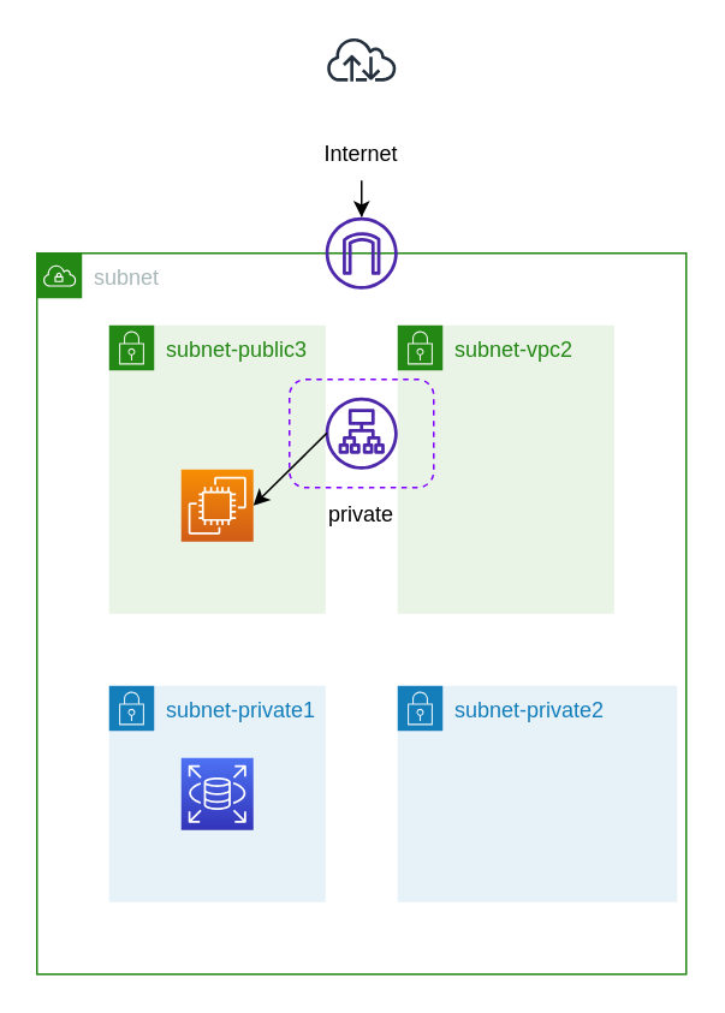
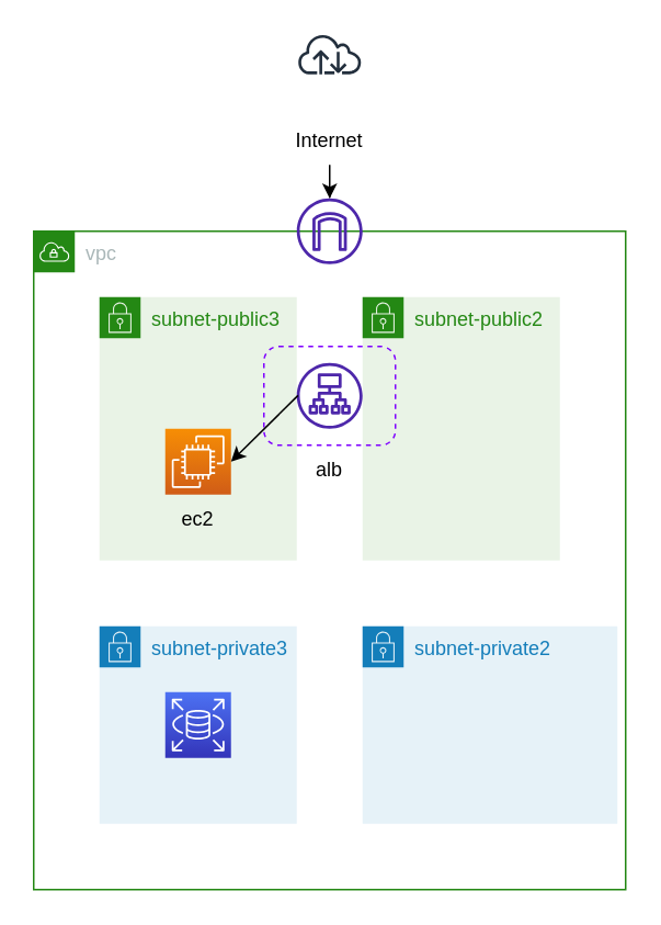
  <mxCell id="0" />
  <mxCell id="1" parent="0" />
- <mxCell id="2" value="subnet" style="points=[[0,0],[0.25,0],[0.5,0],[0.75,0],[1,0],[1,0.25],[1,0.5],[1,0.75],[1,1],[0.75,1],[0.5,1],[0.25,1],[0,1],[0,0.75],[0,0.5],[0,0.25]];outlineConnect=0;gradientColor=none;html=1;whiteSpace=wrap;fontSize=12;fontStyle=0;container=1;pointerEvents=0;collapsible=0;recursiveResize=0;shape=mxgraph.aws4.group;grIcon=mxgraph.aws4.group_vpc;strokeColor=#248814;fillColor=none;verticalAlign=top;align=left;spacingLeft=30;fontColor=#AAB7B8;dashed=0;" vertex="1" parent="1"><mxGeometry x="20" y="140" width="360" height="400" as="geometry" /></mxCell>
+ <mxCell id="2" value="vpc" style="points=[[0,0],[0.25,0],[0.5,0],[0.75,0],[1,0],[1,0.25],[1,0.5],[1,0.75],[1,1],[0.75,1],[0.5,1],[0.25,1],[0,1],[0,0.75],[0,0.5],[0,0.25]];outlineConnect=0;gradientColor=none;html=1;whiteSpace=wrap;fontSize=12;fontStyle=0;container=1;pointerEvents=0;collapsible=0;recursiveResize=0;shape=mxgraph.aws4.group;grIcon=mxgraph.aws4.group_vpc;strokeColor=#248814;fillColor=none;verticalAlign=top;align=left;spacingLeft=30;fontColor=#AAB7B8;dashed=0;" vertex="1" parent="1"><mxGeometry x="20" y="140" width="360" height="400" as="geometry" /></mxCell>
  <mxCell id="3" value="subnet-public3" style="points=[[0,0],[0.25,0],[0.5,0],[0.75,0],[1,0],[1,0.25],[1,0.5],[1,0.75],[1,1],[0.75,1],[0.5,1],[0.25,1],[0,1],[0,0.75],[0,0.5],[0,0.25]];outlineConnect=0;gradientColor=none;html=1;whiteSpace=wrap;fontSize=12;fontStyle=0;container=1;pointerEvents=0;collapsible=0;recursiveResize=0;shape=mxgraph.aws4.group;grIcon=mxgraph.aws4.group_security_group;grStroke=0;strokeColor=#248814;fillColor=#E9F3E6;verticalAlign=top;align=left;spacingLeft=30;fontColor=#248814;dashed=0;" vertex="1" parent="2"><mxGeometry x="40" y="40" width="120" height="160" as="geometry" /></mxCell>
  <mxCell id="4" value="" style="sketch=0;points=[[0,0,0],[0.25,0,0],[0.5,0,0],[0.75,0,0],[1,0,0],[0,1,0],[0.25,1,0],[0.5,1,0],[0.75,1,0],[1,1,0],[0,0.25,0],[0,0.5,0],[0,0.75,0],[1,0.25,0],[1,0.5,0],[1,0.75,0]];outlineConnect=0;fontColor=#232F3E;gradientColor=#F78E04;gradientDirection=north;fillColor=#D05C17;strokeColor=#ffffff;dashed=0;verticalLabelPosition=bottom;verticalAlign=top;align=center;html=1;fontSize=12;fontStyle=0;aspect=fixed;shape=mxgraph.aws4.resourceIcon;resIcon=mxgraph.aws4.ec2;" vertex="1" parent="3"><mxGeometry x="40" y="80" width="40" height="40" as="geometry" /></mxCell>
- <mxCell id="6" value="subnet-vpc2" style="points=[[0,0],[0.25,0],[0.5,0],[0.75,0],[1,0],[1,0.25],[1,0.5],[1,0.75],[1,1],[0.75,1],[0.5,1],[0.25,1],[0,1],[0,0.75],[0,0.5],[0,0.25]];outlineConnect=0;gradientColor=none;html=1;whiteSpace=wrap;fontSize=12;fontStyle=0;container=1;pointerEvents=0;collapsible=0;recursiveResize=0;shape=mxgraph.aws4.group;grIcon=mxgraph.aws4.group_security_group;grStroke=0;strokeColor=#248814;fillColor=#E9F3E6;verticalAlign=top;align=left;spacingLeft=30;fontColor=#248814;dashed=0;" vertex="1" parent="2"><mxGeometry x="200" y="40" width="120" height="160" as="geometry" /></mxCell>
+ <mxCell id="5" value="ec2" style="text;html=1;strokeColor=none;fillColor=none;align=center;verticalAlign=middle;whiteSpace=wrap;rounded=0;dashed=1;" vertex="1" parent="3"><mxGeometry x="30" y="120" width="60" height="30" as="geometry" /></mxCell>
+ <mxCell id="6" value="subnet-public2" style="points=[[0,0],[0.25,0],[0.5,0],[0.75,0],[1,0],[1,0.25],[1,0.5],[1,0.75],[1,1],[0.75,1],[0.5,1],[0.25,1],[0,1],[0,0.75],[0,0.5],[0,0.25]];outlineConnect=0;gradientColor=none;html=1;whiteSpace=wrap;fontSize=12;fontStyle=0;container=1;pointerEvents=0;collapsible=0;recursiveResize=0;shape=mxgraph.aws4.group;grIcon=mxgraph.aws4.group_security_group;grStroke=0;strokeColor=#248814;fillColor=#E9F3E6;verticalAlign=top;align=left;spacingLeft=30;fontColor=#248814;dashed=0;" vertex="1" parent="2"><mxGeometry x="200" y="40" width="120" height="160" as="geometry" /></mxCell>
  <mxCell id="7" value="" style="rounded=1;whiteSpace=wrap;html=1;strokeColor=#7F00FF;dashed=1;fillColor=none;" vertex="1" parent="6"><mxGeometry x="-60" y="30" width="80" height="60" as="geometry" /></mxCell>
- <mxCell id="8" value="subnet-private1" style="points=[[0,0],[0.25,0],[0.5,0],[0.75,0],[1,0],[1,0.25],[1,0.5],[1,0.75],[1,1],[0.75,1],[0.5,1],[0.25,1],[0,1],[0,0.75],[0,0.5],[0,0.25]];outlineConnect=0;gradientColor=none;html=1;whiteSpace=wrap;fontSize=12;fontStyle=0;container=1;pointerEvents=0;collapsible=0;recursiveResize=0;shape=mxgraph.aws4.group;grIcon=mxgraph.aws4.group_security_group;grStroke=0;strokeColor=#147EBA;fillColor=#E6F2F8;verticalAlign=top;align=left;spacingLeft=30;fontColor=#147EBA;dashed=0;" vertex="1" parent="2"><mxGeometry x="40" y="240" width="120" height="120" as="geometry" /></mxCell>
+ <mxCell id="8" value="subnet-private3" style="points=[[0,0],[0.25,0],[0.5,0],[0.75,0],[1,0],[1,0.25],[1,0.5],[1,0.75],[1,1],[0.75,1],[0.5,1],[0.25,1],[0,1],[0,0.75],[0,0.5],[0,0.25]];outlineConnect=0;gradientColor=none;html=1;whiteSpace=wrap;fontSize=12;fontStyle=0;container=1;pointerEvents=0;collapsible=0;recursiveResize=0;shape=mxgraph.aws4.group;grIcon=mxgraph.aws4.group_security_group;grStroke=0;strokeColor=#147EBA;fillColor=#E6F2F8;verticalAlign=top;align=left;spacingLeft=30;fontColor=#147EBA;dashed=0;" vertex="1" parent="2"><mxGeometry x="40" y="240" width="120" height="120" as="geometry" /></mxCell>
  <mxCell id="9" value="" style="sketch=0;points=[[0,0,0],[0.25,0,0],[0.5,0,0],[0.75,0,0],[1,0,0],[0,1,0],[0.25,1,0],[0.5,1,0],[0.75,1,0],[1,1,0],[0,0.25,0],[0,0.5,0],[0,0.75,0],[1,0.25,0],[1,0.5,0],[1,0.75,0]];outlineConnect=0;fontColor=#232F3E;gradientColor=#4D72F3;gradientDirection=north;fillColor=#3334B9;strokeColor=#ffffff;dashed=0;verticalLabelPosition=bottom;verticalAlign=top;align=center;html=1;fontSize=12;fontStyle=0;aspect=fixed;shape=mxgraph.aws4.resourceIcon;resIcon=mxgraph.aws4.rds;" vertex="1" parent="8"><mxGeometry x="40" y="40" width="40" height="40" as="geometry" /></mxCell>
  <mxCell id="10" value="subnet-private2" style="points=[[0,0],[0.25,0],[0.5,0],[0.75,0],[1,0],[1,0.25],[1,0.5],[1,0.75],[1,1],[0.75,1],[0.5,1],[0.25,1],[0,1],[0,0.75],[0,0.5],[0,0.25]];outlineConnect=0;gradientColor=none;html=1;whiteSpace=wrap;fontSize=12;fontStyle=0;container=1;pointerEvents=0;collapsible=0;recursiveResize=0;shape=mxgraph.aws4.group;grIcon=mxgraph.aws4.group_security_group;grStroke=0;strokeColor=#147EBA;fillColor=#E6F2F8;verticalAlign=top;align=left;spacingLeft=30;fontColor=#147EBA;dashed=0;" vertex="1" parent="2"><mxGeometry x="200" y="240" width="155" height="120" as="geometry" /></mxCell>
  <mxCell id="11" value="" style="sketch=0;outlineConnect=0;fontColor=#232F3E;gradientColor=none;fillColor=#4D27AA;strokeColor=none;dashed=0;verticalLabelPosition=bottom;verticalAlign=top;align=center;html=1;fontSize=12;fontStyle=0;aspect=fixed;pointerEvents=1;shape=mxgraph.aws4.internet_gateway;" vertex="1" parent="2"><mxGeometry x="160" y="-20" width="40" height="40" as="geometry" /></mxCell>
  <mxCell id="12" value="" style="sketch=0;outlineConnect=0;fontColor=#232F3E;gradientColor=none;fillColor=#4D27AA;strokeColor=none;dashed=0;verticalLabelPosition=bottom;verticalAlign=top;align=center;html=1;fontSize=12;fontStyle=0;aspect=fixed;pointerEvents=1;shape=mxgraph.aws4.application_load_balancer;" vertex="1" parent="2"><mxGeometry x="160" y="80" width="40" height="40" as="geometry" /></mxCell>
- <mxCell id="13" value="private" style="text;html=1;strokeColor=none;fillColor=none;align=center;verticalAlign=middle;whiteSpace=wrap;rounded=0;dashed=1;" vertex="1" parent="2"><mxGeometry x="150" y="130" width="60" height="30" as="geometry" /></mxCell>
+ <mxCell id="13" value="alb" style="text;html=1;strokeColor=none;fillColor=none;align=center;verticalAlign=middle;whiteSpace=wrap;rounded=0;dashed=1;" vertex="1" parent="2"><mxGeometry x="150" y="130" width="60" height="30" as="geometry" /></mxCell>
  <mxCell id="14" value="" style="endArrow=classic;html=1;rounded=0;entryX=1;entryY=0.5;entryDx=0;entryDy=0;entryPerimeter=0;exitX=0.019;exitY=0.494;exitDx=0;exitDy=0;exitPerimeter=0;" edge="1" parent="2" source="12" target="4"><mxGeometry width="50" height="50" relative="1" as="geometry"><mxPoint x="140" y="120" as="sourcePoint" /><mxPoint x="190" y="70" as="targetPoint" /></mxGeometry></mxCell>
  <mxCell id="15" value="" style="sketch=0;outlineConnect=0;fontColor=#232F3E;gradientColor=none;fillColor=#232F3D;strokeColor=none;dashed=0;verticalLabelPosition=bottom;verticalAlign=top;align=center;html=1;fontSize=12;fontStyle=0;aspect=fixed;pointerEvents=1;shape=mxgraph.aws4.internet;" vertex="1" parent="1"><mxGeometry x="180" y="20" width="40" height="24.62" as="geometry" /></mxCell>
  <mxCell id="16" style="edgeStyle=orthogonalEdgeStyle;rounded=0;orthogonalLoop=1;jettySize=auto;html=1;exitX=0.5;exitY=1;exitDx=0;exitDy=0;" edge="1" parent="1" source="17" target="11"><mxGeometry relative="1" as="geometry" /></mxCell>
  <mxCell id="17" value="Internet" style="text;html=1;strokeColor=none;fillColor=none;align=center;verticalAlign=middle;whiteSpace=wrap;rounded=0;dashed=1;" vertex="1" parent="1"><mxGeometry x="170" y="69.62" width="60" height="30" as="geometry" /></mxCell>
